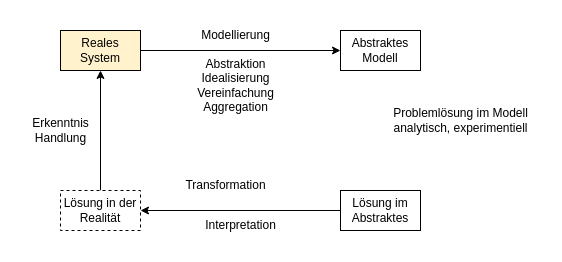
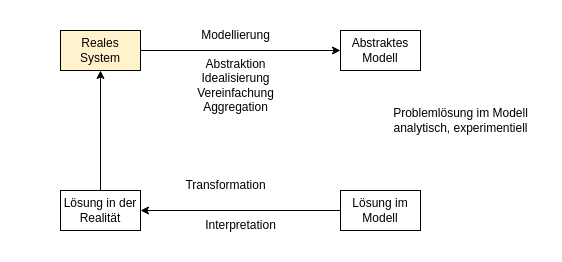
  <mxCell id="0" />
  <mxCell id="1" parent="0" />
  <mxCell id="2" style="edgeStyle=none;html=1;entryX=0;entryY=0.5;entryDx=0;entryDy=0;" edge="1" parent="1" source="3" target="4"><mxGeometry relative="1" as="geometry" /></mxCell>
  <mxCell id="3" value="Reales System" style="rounded=0;whiteSpace=wrap;html=1;fillColor=#fff2cc;" vertex="1" parent="1"><mxGeometry x="60" y="30" width="80" height="40" as="geometry" /></mxCell>
  <mxCell id="4" value="Abstraktes Modell" style="rounded=0;whiteSpace=wrap;html=1;" vertex="1" parent="1"><mxGeometry x="340" y="30" width="80" height="40" as="geometry" /></mxCell>
  <mxCell id="5" style="edgeStyle=none;html=1;entryX=1;entryY=0.5;entryDx=0;entryDy=0;" edge="1" parent="1" source="6" target="8"><mxGeometry relative="1" as="geometry" /></mxCell>
- <mxCell id="6" value="Lösung im Abstraktes" style="rounded=0;whiteSpace=wrap;html=1;" vertex="1" parent="1"><mxGeometry x="340" y="190" width="80" height="40" as="geometry" /></mxCell>
+ <mxCell id="6" value="Lösung im Modell" style="rounded=0;whiteSpace=wrap;html=1;" vertex="1" parent="1"><mxGeometry x="340" y="190" width="80" height="40" as="geometry" /></mxCell>
  <mxCell id="7" style="edgeStyle=none;html=1;entryX=0.5;entryY=1;entryDx=0;entryDy=0;" edge="1" parent="1" source="8" target="3"><mxGeometry relative="1" as="geometry" /></mxCell>
- <mxCell id="8" value="Lösung in der Realität" style="rounded=0;whiteSpace=wrap;html=1;dashed=1;" vertex="1" parent="1"><mxGeometry x="60" y="190" width="80" height="40" as="geometry" /></mxCell>
+ <mxCell id="8" value="Lösung in der Realität" style="rounded=0;whiteSpace=wrap;html=1;" vertex="1" parent="1"><mxGeometry x="60" y="190" width="80" height="40" as="geometry" /></mxCell>
  <mxCell id="9" value="Modellierung" style="text;html=1;align=center;verticalAlign=middle;resizable=0;points=[];autosize=1;strokeColor=none;fillColor=none;" vertex="1" parent="1"><mxGeometry x="190" y="20" width="90" height="30" as="geometry" /></mxCell>
  <mxCell id="10" value="Abstraktion&lt;br&gt;Idealisierung&lt;br&gt;Vereinfachung&lt;br&gt;Aggregation" style="text;html=1;align=center;verticalAlign=middle;resizable=0;points=[];autosize=1;strokeColor=none;fillColor=none;" vertex="1" parent="1"><mxGeometry x="185" y="50" width="100" height="70" as="geometry" /></mxCell>
  <mxCell id="11" value="Problemlösung im Modell&lt;br&gt;analytisch, experimentiell" style="text;html=1;align=center;verticalAlign=middle;resizable=0;points=[];autosize=1;strokeColor=none;fillColor=none;" vertex="1" parent="1"><mxGeometry x="380" y="100" width="160" height="40" as="geometry" /></mxCell>
  <mxCell id="12" value="Transformation" style="text;html=1;align=center;verticalAlign=middle;resizable=0;points=[];autosize=1;strokeColor=none;fillColor=none;" vertex="1" parent="1"><mxGeometry x="175" y="170" width="100" height="30" as="geometry" /></mxCell>
  <mxCell id="13" value="Interpretation" style="text;html=1;align=center;verticalAlign=middle;resizable=0;points=[];autosize=1;strokeColor=none;fillColor=none;" vertex="1" parent="1"><mxGeometry x="195" y="210" width="90" height="30" as="geometry" /></mxCell>
- <mxCell id="14" value="Erkenntnis&lt;br&gt;Handlung" style="text;html=1;align=center;verticalAlign=middle;resizable=0;points=[];autosize=1;strokeColor=none;fillColor=none;" vertex="1" parent="1"><mxGeometry y="110" width="80" height="40" as="geometry" x="20" /></mxCell>
